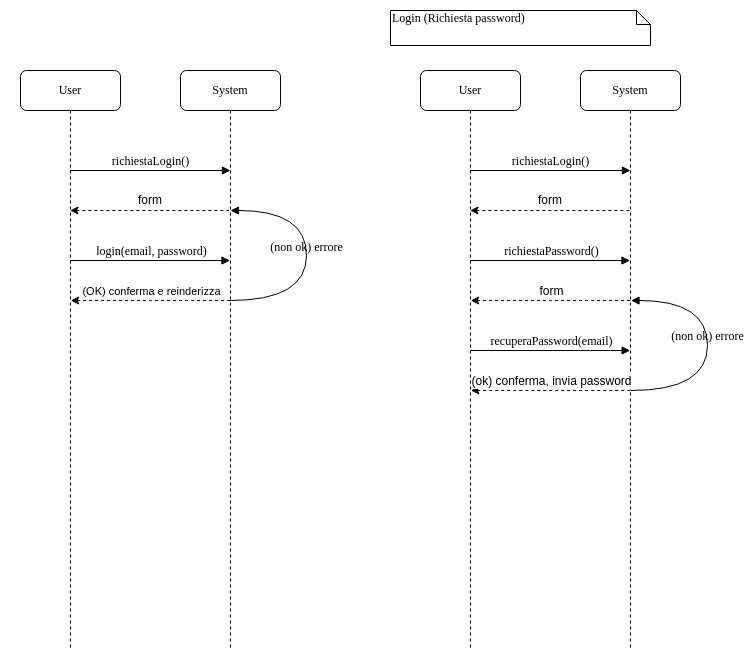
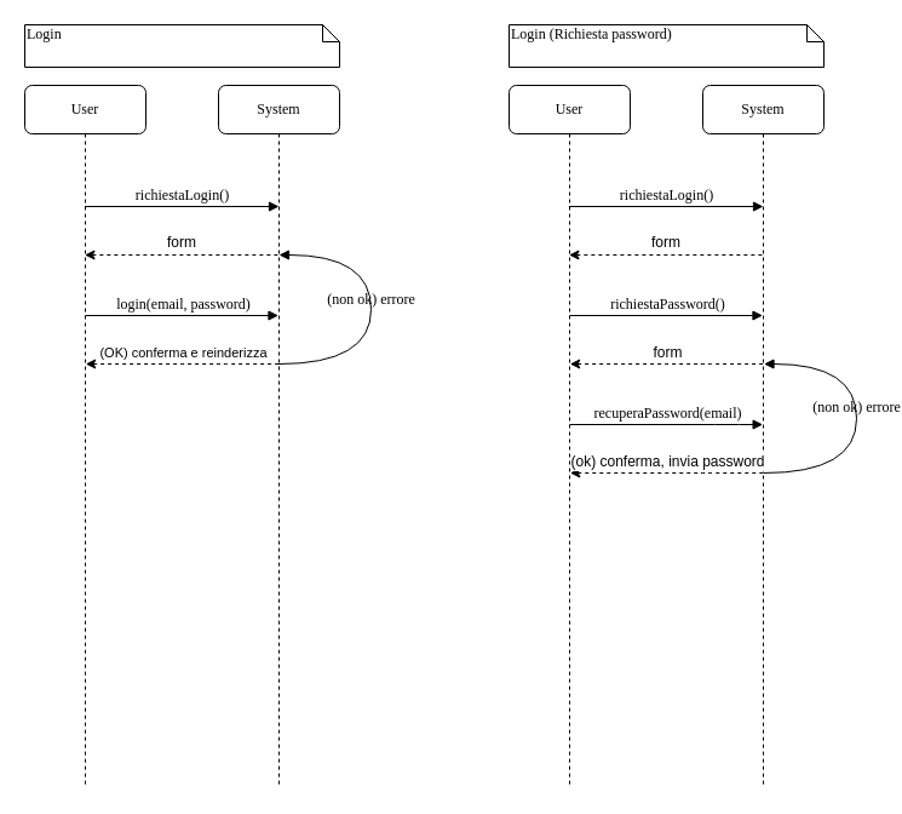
  <mxCell id="0" />
  <mxCell id="1" parent="0" />
  <mxCell id="2" value="System" style="shape=umlLifeline;perimeter=lifelinePerimeter;whiteSpace=wrap;html=1;container=1;collapsible=0;recursiveResize=0;outlineConnect=0;rounded=1;shadow=0;comic=0;labelBackgroundColor=none;strokeWidth=1;fontFamily=Verdana;fontSize=12;align=center;" vertex="1" parent="1"><mxGeometry x="180" y="70" width="100" height="580" as="geometry" /></mxCell>
  <mxCell id="3" value="User" style="shape=umlLifeline;perimeter=lifelinePerimeter;whiteSpace=wrap;html=1;container=1;collapsible=0;recursiveResize=0;outlineConnect=0;rounded=1;shadow=0;comic=0;labelBackgroundColor=none;strokeWidth=1;fontFamily=Verdana;fontSize=12;align=center;" vertex="1" parent="1"><mxGeometry x="20" y="70" width="100" height="580" as="geometry" /></mxCell>
  <mxCell id="4" value="richiestaLogin()" style="html=1;verticalAlign=bottom;endArrow=block;entryX=0.5;entryY=0.172;labelBackgroundColor=none;fontFamily=Verdana;fontSize=12;edgeStyle=elbowEdgeStyle;elbow=vertical;entryDx=0;entryDy=0;entryPerimeter=0;" edge="1" parent="1" source="3" target="2"><mxGeometry relative="1" as="geometry"><mxPoint x="75" y="170" as="sourcePoint" /><mxPoint x="205" y="170" as="targetPoint" /></mxGeometry></mxCell>
+ <mxCell id="5" value="Login" style="shape=note;whiteSpace=wrap;html=1;size=14;verticalAlign=top;align=left;spacingTop=-6;rounded=0;shadow=0;comic=0;labelBackgroundColor=none;strokeWidth=1;fontFamily=Verdana;fontSize=12" vertex="1" parent="1"><mxGeometry x="20" y="20" width="260" height="35" as="geometry" /></mxCell>
  <mxCell id="6" value="" style="endArrow=none;dashed=1;html=1;startArrow=classic;startFill=1;" edge="1" parent="1"><mxGeometry width="50" height="50" relative="1" as="geometry"><mxPoint x="69.5" y="210" as="sourcePoint" /><mxPoint x="229.5" y="210" as="targetPoint" /><Array as="points"><mxPoint x="180" y="210" /></Array></mxGeometry></mxCell>
  <mxCell id="7" value="" style="html=1;verticalAlign=bottom;endArrow=block;labelBackgroundColor=none;fontFamily=Verdana;fontSize=12;edgeStyle=elbowEdgeStyle;elbow=vertical;" edge="1" parent="1" target="2"><mxGeometry x="0.003" relative="1" as="geometry"><mxPoint x="70" y="260" as="sourcePoint" /><mxPoint x="200" y="280" as="targetPoint" /><Array as="points"><mxPoint x="200" y="260" /><mxPoint x="200" y="250" /><mxPoint x="200" y="240" /></Array><mxPoint as="offset" /></mxGeometry></mxCell>
  <mxCell id="8" value="&lt;font face=&quot;Verdana&quot;&gt;&lt;span style=&quot;font-size: 12px&quot;&gt;login(email, password)&lt;/span&gt;&lt;/font&gt;" style="edgeLabel;html=1;align=center;verticalAlign=middle;resizable=0;points=[];" vertex="1" connectable="0" parent="7"><mxGeometry x="0.166" y="1" relative="1" as="geometry"><mxPoint x="-13" y="-9" as="offset" /></mxGeometry></mxCell>
  <mxCell id="9" value="" style="endArrow=none;dashed=1;html=1;startArrow=classic;startFill=1;" edge="1" parent="1"><mxGeometry width="50" height="50" relative="1" as="geometry"><mxPoint x="70.25" y="300" as="sourcePoint" /><mxPoint x="229.75" y="300" as="targetPoint" /><Array as="points"><mxPoint x="160.25" y="300" /><mxPoint x="180.75" y="300" /></Array></mxGeometry></mxCell>
  <mxCell id="10" value="(OK) conferma e reinderizza" style="edgeLabel;html=1;align=center;verticalAlign=middle;resizable=0;points=[];" vertex="1" connectable="0" parent="9"><mxGeometry x="-0.1" y="3" relative="1" as="geometry"><mxPoint x="7.75" y="-7" as="offset" /></mxGeometry></mxCell>
  <mxCell id="11" value="form" style="text;html=1;strokeColor=none;fillColor=none;align=center;verticalAlign=middle;whiteSpace=wrap;rounded=0;" vertex="1" parent="1"><mxGeometry x="130" y="190" width="40" height="20" as="geometry" /></mxCell>
  <mxCell id="12" value="(non ok) errore" style="html=1;verticalAlign=bottom;endArrow=block;labelBackgroundColor=none;fontFamily=Verdana;fontSize=12;elbow=vertical;edgeStyle=orthogonalEdgeStyle;curved=1;" edge="1" parent="1" source="2"><mxGeometry relative="1" as="geometry"><mxPoint x="230" y="320" as="sourcePoint" /><mxPoint x="230" y="210" as="targetPoint" /><Array as="points"><mxPoint x="306" y="300" /><mxPoint x="306" y="210" /></Array></mxGeometry></mxCell>
  <mxCell id="13" value="System" style="shape=umlLifeline;perimeter=lifelinePerimeter;whiteSpace=wrap;html=1;container=1;collapsible=0;recursiveResize=0;outlineConnect=0;rounded=1;shadow=0;comic=0;labelBackgroundColor=none;strokeWidth=1;fontFamily=Verdana;fontSize=12;align=center;" vertex="1" parent="1"><mxGeometry x="580" y="70" width="100" height="580" as="geometry" /></mxCell>
  <mxCell id="14" value="User" style="shape=umlLifeline;perimeter=lifelinePerimeter;whiteSpace=wrap;html=1;container=1;collapsible=0;recursiveResize=0;outlineConnect=0;rounded=1;shadow=0;comic=0;labelBackgroundColor=none;strokeWidth=1;fontFamily=Verdana;fontSize=12;align=center;" vertex="1" parent="1"><mxGeometry x="420" y="70" width="100" height="580" as="geometry" /></mxCell>
  <mxCell id="15" value="richiestaLogin()" style="html=1;verticalAlign=bottom;endArrow=block;entryX=0.5;entryY=0.172;labelBackgroundColor=none;fontFamily=Verdana;fontSize=12;edgeStyle=elbowEdgeStyle;elbow=vertical;entryDx=0;entryDy=0;entryPerimeter=0;" edge="1" parent="1" source="14" target="13"><mxGeometry relative="1" as="geometry"><mxPoint x="475" y="170" as="sourcePoint" /><mxPoint x="605" y="170" as="targetPoint" /></mxGeometry></mxCell>
- <mxCell id="16" value="Login (Richiesta password)" style="shape=note;whiteSpace=wrap;html=1;size=14;verticalAlign=top;align=left;spacingTop=-6;rounded=0;shadow=0;comic=0;labelBackgroundColor=none;strokeWidth=1;fontFamily=Verdana;fontSize=12" vertex="1" parent="1"><mxGeometry x="390" y="10" width="260" height="35" as="geometry" /></mxCell>
+ <mxCell id="16" value="Login (Richiesta password)" style="shape=note;whiteSpace=wrap;html=1;size=14;verticalAlign=top;align=left;spacingTop=-6;rounded=0;shadow=0;comic=0;labelBackgroundColor=none;strokeWidth=1;fontFamily=Verdana;fontSize=12" vertex="1" parent="1"><mxGeometry x="420" y="20" width="260" height="35" as="geometry" /></mxCell>
  <mxCell id="17" value="" style="endArrow=none;dashed=1;html=1;startArrow=classic;startFill=1;" edge="1" parent="1"><mxGeometry width="50" height="50" relative="1" as="geometry"><mxPoint x="469.5" y="210" as="sourcePoint" /><mxPoint x="629.5" y="210" as="targetPoint" /><Array as="points"><mxPoint x="580" y="210" /></Array></mxGeometry></mxCell>
  <mxCell id="18" value="" style="html=1;verticalAlign=bottom;endArrow=block;labelBackgroundColor=none;fontFamily=Verdana;fontSize=12;edgeStyle=elbowEdgeStyle;elbow=vertical;" edge="1" parent="1" target="13"><mxGeometry x="0.003" relative="1" as="geometry"><mxPoint x="470" y="260" as="sourcePoint" /><mxPoint x="600" y="280" as="targetPoint" /><Array as="points"><mxPoint x="600" y="260" /><mxPoint x="600" y="250" /><mxPoint x="600" y="240" /></Array><mxPoint as="offset" /></mxGeometry></mxCell>
  <mxCell id="19" value="&lt;font face=&quot;Verdana&quot;&gt;&lt;span style=&quot;font-size: 12px&quot;&gt;richiestaPassword()&lt;/span&gt;&lt;/font&gt;" style="edgeLabel;html=1;align=center;verticalAlign=middle;resizable=0;points=[];" vertex="1" connectable="0" parent="18"><mxGeometry x="0.166" y="1" relative="1" as="geometry"><mxPoint x="-13" y="-9" as="offset" /></mxGeometry></mxCell>
  <mxCell id="20" value="" style="endArrow=none;dashed=1;html=1;startArrow=classic;startFill=1;" edge="1" parent="1"><mxGeometry width="50" height="50" relative="1" as="geometry"><mxPoint x="470.25" y="300" as="sourcePoint" /><mxPoint x="629.75" y="300" as="targetPoint" /><Array as="points"><mxPoint x="560.25" y="300" /><mxPoint x="580.75" y="300" /></Array></mxGeometry></mxCell>
  <mxCell id="21" value="form" style="edgeLabel;html=1;align=center;verticalAlign=middle;resizable=0;points=[];fontSize=12;" vertex="1" connectable="0" parent="20"><mxGeometry x="-0.1" y="3" relative="1" as="geometry"><mxPoint x="7.75" y="-7" as="offset" /></mxGeometry></mxCell>
  <mxCell id="22" value="form" style="text;html=1;strokeColor=none;fillColor=none;align=center;verticalAlign=middle;whiteSpace=wrap;rounded=0;" vertex="1" parent="1"><mxGeometry x="530" y="190" width="40" height="20" as="geometry" /></mxCell>
  <mxCell id="23" value="" style="html=1;verticalAlign=bottom;endArrow=block;labelBackgroundColor=none;fontFamily=Verdana;fontSize=12;edgeStyle=elbowEdgeStyle;elbow=vertical;" edge="1" parent="1"><mxGeometry x="0.003" relative="1" as="geometry"><mxPoint x="470.13" y="350" as="sourcePoint" /><mxPoint x="629.63" y="350" as="targetPoint" /><Array as="points"><mxPoint x="600.13" y="350" /><mxPoint x="600.13" y="340" /><mxPoint x="600.13" y="330" /></Array><mxPoint as="offset" /></mxGeometry></mxCell>
  <mxCell id="24" value="&lt;font face=&quot;Verdana&quot;&gt;&lt;span style=&quot;font-size: 12px&quot;&gt;recuperaPassword(email)&lt;/span&gt;&lt;/font&gt;" style="edgeLabel;html=1;align=center;verticalAlign=middle;resizable=0;points=[];" vertex="1" connectable="0" parent="23"><mxGeometry x="0.166" y="1" relative="1" as="geometry"><mxPoint x="-13" y="-9" as="offset" /></mxGeometry></mxCell>
  <mxCell id="25" value="" style="endArrow=none;dashed=1;html=1;startArrow=classic;startFill=1;" edge="1" parent="1"><mxGeometry width="50" height="50" relative="1" as="geometry"><mxPoint x="470.38" y="390" as="sourcePoint" /><mxPoint x="629.88" y="390" as="targetPoint" /><Array as="points"><mxPoint x="560.38" y="390" /><mxPoint x="580.88" y="390" /></Array></mxGeometry></mxCell>
  <mxCell id="26" value="(ok) conferma, invia password" style="edgeLabel;html=1;align=center;verticalAlign=middle;resizable=0;points=[];fontSize=12;" vertex="1" connectable="0" parent="25"><mxGeometry x="-0.1" y="3" relative="1" as="geometry"><mxPoint x="7.75" y="-7" as="offset" /></mxGeometry></mxCell>
  <mxCell id="27" value="(non ok) errore" style="html=1;verticalAlign=bottom;endArrow=block;labelBackgroundColor=none;fontFamily=Verdana;fontSize=12;elbow=vertical;edgeStyle=orthogonalEdgeStyle;curved=1;" edge="1" parent="1"><mxGeometry relative="1" as="geometry"><mxPoint x="630" y="390" as="sourcePoint" /><mxPoint x="630.5" y="300" as="targetPoint" /><Array as="points"><mxPoint x="707" y="390" /><mxPoint x="707" y="300" /></Array></mxGeometry></mxCell>
